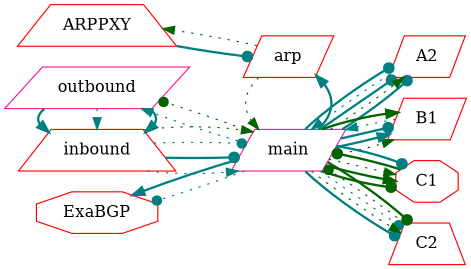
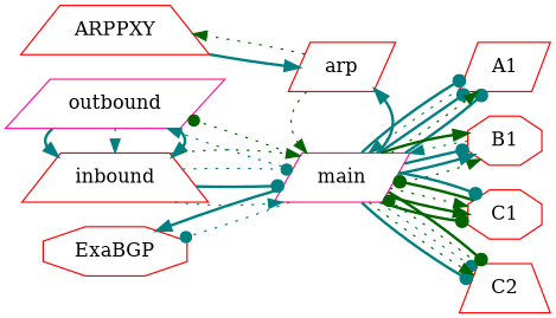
  digraph {
    rankdir=LR
    node [color=red shape=parallelogram]
    edge [arrowhead=normal color=teal style=bold]
    outbound [color=deeppink]
    inbound [shape=trapezium]
    ARPPXY [shape=trapezium]
    ExaBGP [shape=octagon]
-   A1 [label=A2]
-   B1
+   A1
+   B1 [shape=octagon]
    C1 [shape=octagon]
    C2 [shape=trapezium]
    main [color=deeppink]
    arp
    subgraph sub_1 {
      rank=min
      outbound
      inbound
      ARPPXY
      ExaBGP
    }
    subgraph sub_2 {
      rank=same
      A1
      B1
      C1
      C2
    }
    subgraph sub_3 {
      rank=same
      main
      arp
    }
    outbound -> inbound
    outbound -> inbound [style=dotted]
    outbound -> inbound
    inbound -> main [style=dotted]
    inbound -> main [arrowhead=dot]
    inbound -> main [arrowhead=dot style=dotted]
    inbound -> main [color=darkgreen style=dotted]
-   ARPPXY -> arp [arrowhead=dot]
+   ARPPXY -> arp
    A1 -> main [style=dotted]
    B1 -> main [style=dotted]
    C1 -> main [arrowhead=dot color=darkgreen]
    C2 -> main [arrowhead=dot color=darkgreen style=dotted]
    main -> outbound [style=dotted]
    main -> outbound [arrowhead=dot color=darkgreen style=dotted]
    main -> ExaBGP [arrowhead=dot style=dotted]
    main -> ExaBGP
    main -> A1 [arrowhead=dot]
    main -> A1 [arrowhead=dot]
    main -> A1 [arrowhead=dot]
    main -> A1 [color=darkgreen style=dotted]
    main -> B1 [color=darkgreen style=dotted]
    main -> B1 [arrowhead=dot]
    main -> B1 [color=darkgreen]
    main -> B1
    main -> C1 [arrowhead=dot color=darkgreen]
    main -> C1 [color=darkgreen style=dotted]
    main -> C1 [arrowhead=dot]
    main -> C1 [color=darkgreen]
    main -> C2 [arrowhead=dot]
    main -> C2 [arrowhead=dot style=dotted]
    main -> C2 [arrowhead=dot color=darkgreen]
    main -> C2 [color=darkgreen style=dotted]
    main -> arp
    arp -> ARPPXY [color=darkgreen style=dotted]
    arp -> main [color=darkgreen style=dotted]
  }
